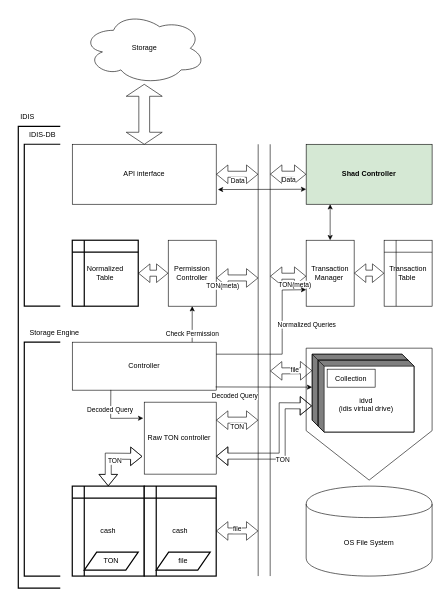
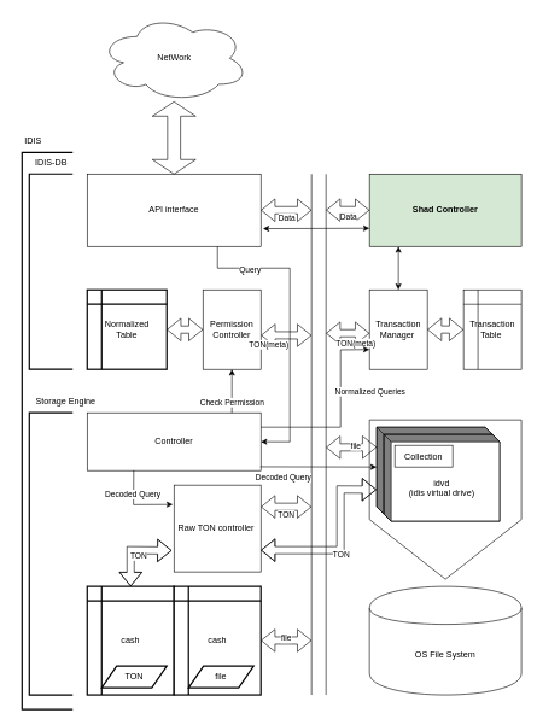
  <mxCell id="0" />
  <mxCell id="1" parent="0" />
  <mxCell id="2" value="" style="shape=offPageConnector;whiteSpace=wrap;html=1;" vertex="1" parent="1"><mxGeometry x="510" y="580" width="210" height="220" as="geometry" /></mxCell>
  <mxCell id="3" value="OS File System" style="shape=cylinder;whiteSpace=wrap;html=1;boundedLbl=1;backgroundOutline=1;" vertex="1" parent="1"><mxGeometry x="510" y="810" width="210" height="150" as="geometry" /></mxCell>
  <mxCell id="4" value="cash" style="shape=internalStorage;whiteSpace=wrap;html=1;dx=20;dy=20;rounded=0;arcSize=8;strokeWidth=2;" vertex="1" parent="1"><mxGeometry x="120" y="810" width="120" height="150" as="geometry" /></mxCell>
  <mxCell id="5" value="" style="strokeWidth=2;html=1;shape=mxgraph.flowchart.annotation_1;align=left;pointerEvents=1;" vertex="1" parent="1"><mxGeometry x="40" y="570" width="60" height="390" as="geometry" /></mxCell>
  <mxCell id="6" value="Storage Engine" style="text;html=1;align=center;verticalAlign=middle;resizable=0;points=[];autosize=1;strokeColor=none;fillColor=none;" vertex="1" parent="1"><mxGeometry x="35" y="540" width="110" height="30" as="geometry" /></mxCell>
  <mxCell id="7" value="" style="strokeWidth=2;html=1;shape=mxgraph.flowchart.annotation_1;align=left;pointerEvents=1;" vertex="1" parent="1"><mxGeometry x="40" y="240" width="60" height="270" as="geometry" /></mxCell>
  <mxCell id="8" value="API interface" style="rounded=0;whiteSpace=wrap;html=1;" vertex="1" parent="1"><mxGeometry x="120" y="240" width="240" height="100" as="geometry" /></mxCell>
  <mxCell id="9" value="Controller" style="rounded=0;whiteSpace=wrap;html=1;" vertex="1" parent="1"><mxGeometry x="120" y="570" width="240" height="80" as="geometry" /></mxCell>
  <mxCell id="10" value="idvd&lt;br&gt;(idis&amp;nbsp;virtual drive)" style="html=1;dashed=0;whiteSpace=wrap;shape=mxgraph.dfd.externalEntity" vertex="1" parent="1"><mxGeometry x="520" y="590" width="160" height="120" as="geometry" /></mxCell>
  <mxCell id="11" value="Id" style="autosize=1;part=1;resizable=0;strokeColor=inherit;fillColor=inherit;gradientColor=inherit;" vertex="1" parent="10"><mxGeometry width="20" height="20" relative="1" as="geometry"><mxPoint x="15" y="15" as="offset" /></mxGeometry></mxCell>
  <mxCell id="12" value="Data" style="shape=parallelogram;html=1;strokeWidth=2;perimeter=parallelogramPerimeter;whiteSpace=wrap;rounded=0;arcSize=12;size=0.23;" vertex="1" parent="10"><mxGeometry x="60" y="76.364" width="90" height="32.727" as="geometry" /></mxCell>
  <mxCell id="13" value="&lt;div&gt;&lt;br&gt;&lt;/div&gt;&lt;div&gt;&lt;br&gt;&lt;/div&gt;idvd&lt;br&gt;(idis&amp;nbsp;virtual drive)" style="html=1;dashed=0;whiteSpace=wrap;shape=mxgraph.dfd.externalEntity" vertex="1" parent="1"><mxGeometry x="530" y="600" width="160" height="120" as="geometry" /></mxCell>
  <mxCell id="14" value="Collection" style="autosize=1;part=1;resizable=0;strokeColor=inherit;fillColor=inherit;gradientColor=inherit;rounded=0;" vertex="1" parent="13"><mxGeometry width="80" height="30" relative="1" as="geometry"><mxPoint x="15" y="15" as="offset" /></mxGeometry></mxCell>
  <mxCell id="15" value="Raw TON&amp;nbsp;controller&amp;nbsp;" style="rounded=0;whiteSpace=wrap;html=1;" vertex="1" parent="1"><mxGeometry x="240" y="670" width="120" height="120" as="geometry" /></mxCell>
  <mxCell id="16" value="" style="shape=flexArrow;endArrow=classic;startArrow=classic;html=1;rounded=0;entryX=-0.027;entryY=0.754;entryDx=0;entryDy=0;exitX=0.5;exitY=0;exitDx=0;exitDy=0;entryPerimeter=0;" edge="1" parent="1" source="4" target="15"><mxGeometry width="100" height="100" relative="1" as="geometry"><mxPoint x="120" y="800" as="sourcePoint" /><mxPoint x="220" y="700" as="targetPoint" /><Array as="points"><mxPoint x="180" y="760" /></Array></mxGeometry></mxCell>
  <mxCell id="17" value="TON" style="edgeLabel;html=1;align=center;verticalAlign=middle;resizable=0;points=[];" vertex="1" connectable="0" parent="16"><mxGeometry x="-0.198" y="-3" relative="1" as="geometry"><mxPoint x="7" as="offset" /></mxGeometry></mxCell>
  <mxCell id="18" value="" style="endArrow=classic;html=1;rounded=0;exitX=0.268;exitY=0.995;exitDx=0;exitDy=0;exitPerimeter=0;entryX=-0.014;entryY=0.223;entryDx=0;entryDy=0;entryPerimeter=0;" edge="1" parent="1" source="9" target="15"><mxGeometry width="50" height="50" relative="1" as="geometry"><mxPoint x="140" y="710" as="sourcePoint" /><mxPoint x="190" y="660" as="targetPoint" /><Array as="points"><mxPoint x="184" y="697" /></Array></mxGeometry></mxCell>
  <mxCell id="19" value="Decoded Query" style="edgeLabel;html=1;align=center;verticalAlign=middle;resizable=0;points=[];" vertex="1" connectable="0" parent="18"><mxGeometry x="-0.354" y="-2" relative="1" as="geometry"><mxPoint as="offset" /></mxGeometry></mxCell>
  <mxCell id="20" value="" style="shape=link;html=1;rounded=0;width=20;" edge="1" parent="1"><mxGeometry width="100" relative="1" as="geometry"><mxPoint x="440" y="240" as="sourcePoint" /><mxPoint x="440" y="960" as="targetPoint" /></mxGeometry></mxCell>
  <mxCell id="21" value="" style="shape=flexArrow;endArrow=classic;startArrow=classic;html=1;rounded=0;entryX=-0.003;entryY=0.719;entryDx=0;entryDy=0;entryPerimeter=0;exitX=1;exitY=0.75;exitDx=0;exitDy=0;" edge="1" parent="1" source="15" target="10"><mxGeometry width="100" height="100" relative="1" as="geometry"><mxPoint x="400" y="770" as="sourcePoint" /><mxPoint x="500" y="670" as="targetPoint" /><Array as="points"><mxPoint x="470" y="760" /><mxPoint x="470" y="676" /></Array></mxGeometry></mxCell>
  <mxCell id="22" value="TON" style="edgeLabel;html=1;align=center;verticalAlign=middle;resizable=0;points=[];" vertex="1" connectable="0" parent="21"><mxGeometry x="-0.171" y="1" relative="1" as="geometry"><mxPoint x="9" y="6" as="offset" /></mxGeometry></mxCell>
  <mxCell id="23" value="" style="shape=flexArrow;endArrow=classic;startArrow=classic;html=1;rounded=0;exitX=1;exitY=0.25;exitDx=0;exitDy=0;" edge="1" parent="1" source="15"><mxGeometry width="100" height="100" relative="1" as="geometry"><mxPoint x="380" y="700" as="sourcePoint" /><mxPoint x="430" y="700" as="targetPoint" /></mxGeometry></mxCell>
  <mxCell id="24" value="TON" style="edgeLabel;html=1;align=center;verticalAlign=middle;resizable=0;points=[];" vertex="1" connectable="0" parent="23"><mxGeometry x="-0.019" y="2" relative="1" as="geometry"><mxPoint y="12" as="offset" /></mxGeometry></mxCell>
  <mxCell id="25" value="" style="shape=flexArrow;endArrow=classic;startArrow=classic;html=1;rounded=0;exitX=1;exitY=0.25;exitDx=0;exitDy=0;" edge="1" parent="1"><mxGeometry width="100" height="100" relative="1" as="geometry"><mxPoint x="360" y="884.76" as="sourcePoint" /><mxPoint x="430" y="884.76" as="targetPoint" /></mxGeometry></mxCell>
  <mxCell id="26" value="file" style="edgeLabel;html=1;align=center;verticalAlign=middle;resizable=0;points=[];" vertex="1" connectable="0" parent="25"><mxGeometry x="-0.019" y="3" relative="1" as="geometry"><mxPoint as="offset" /></mxGeometry></mxCell>
  <mxCell id="27" value="cash" style="shape=internalStorage;whiteSpace=wrap;html=1;dx=20;dy=20;rounded=0;arcSize=8;strokeWidth=2;" vertex="1" parent="1"><mxGeometry x="240" y="810" width="120" height="150" as="geometry" /></mxCell>
  <mxCell id="28" value="file" style="shape=parallelogram;html=1;strokeWidth=2;perimeter=parallelogramPerimeter;whiteSpace=wrap;rounded=0;arcSize=12;size=0.23;" vertex="1" parent="1"><mxGeometry x="260" y="920" width="90" height="30" as="geometry" /></mxCell>
  <mxCell id="29" value="TON" style="shape=parallelogram;html=1;strokeWidth=2;perimeter=parallelogramPerimeter;whiteSpace=wrap;rounded=0;arcSize=12;size=0.23;" vertex="1" parent="1"><mxGeometry x="140" y="920" width="90" height="30" as="geometry" /></mxCell>
  <mxCell id="30" value="" style="shape=flexArrow;endArrow=classic;startArrow=classic;html=1;rounded=0;entryX=0;entryY=0;entryDx=0;entryDy=27.5;entryPerimeter=0;" edge="1" parent="1" target="10"><mxGeometry width="100" height="100" relative="1" as="geometry"><mxPoint x="450" y="618" as="sourcePoint" /><mxPoint x="490" y="600" as="targetPoint" /></mxGeometry></mxCell>
  <mxCell id="31" value="file" style="edgeLabel;html=1;align=center;verticalAlign=middle;resizable=0;points=[];" vertex="1" connectable="0" parent="30"><mxGeometry x="0.158" y="2" relative="1" as="geometry"><mxPoint as="offset" /></mxGeometry></mxCell>
  <mxCell id="32" value="" style="endArrow=classic;html=1;rounded=0;entryX=0;entryY=0;entryDx=0;entryDy=55;entryPerimeter=0;exitX=0.996;exitY=0.933;exitDx=0;exitDy=0;exitPerimeter=0;" edge="1" parent="1" source="9" target="10"><mxGeometry width="50" height="50" relative="1" as="geometry"><mxPoint x="360" y="640" as="sourcePoint" /><mxPoint x="410" y="590" as="targetPoint" /></mxGeometry></mxCell>
  <mxCell id="33" value="Decoded Query" style="edgeLabel;html=1;align=center;verticalAlign=middle;resizable=0;points=[];" vertex="1" connectable="0" parent="32"><mxGeometry x="-0.384" y="-1" relative="1" as="geometry"><mxPoint x="-19" y="14" as="offset" /></mxGeometry></mxCell>
  <mxCell id="34" value="IDIS-DB" style="text;html=1;align=center;verticalAlign=middle;resizable=0;points=[];autosize=1;strokeColor=none;fillColor=none;" vertex="1" parent="1"><mxGeometry x="35" y="210" width="70" height="30" as="geometry" /></mxCell>
  <mxCell id="35" value="Permission&lt;br&gt;Controller" style="rounded=0;whiteSpace=wrap;html=1;" vertex="1" parent="1"><mxGeometry x="280" y="400" width="80" height="110" as="geometry" /></mxCell>
  <mxCell id="36" value="Normalized&lt;br&gt;Table" style="shape=internalStorage;whiteSpace=wrap;html=1;dx=20;dy=20;rounded=0;arcSize=8;strokeWidth=2;" vertex="1" parent="1"><mxGeometry x="120" y="400" width="110" height="110" as="geometry" /></mxCell>
  <mxCell id="37" value="" style="shape=flexArrow;endArrow=classic;startArrow=classic;html=1;rounded=0;exitX=1;exitY=0.5;exitDx=0;exitDy=0;entryX=0;entryY=0.5;entryDx=0;entryDy=0;" edge="1" parent="1" source="36" target="35"><mxGeometry width="100" height="100" relative="1" as="geometry"><mxPoint x="240" y="460" as="sourcePoint" /><mxPoint x="340" y="360" as="targetPoint" /></mxGeometry></mxCell>
  <mxCell id="38" value="" style="strokeWidth=2;html=1;shape=mxgraph.flowchart.annotation_1;align=left;pointerEvents=1;" vertex="1" parent="1"><mxGeometry x="30" y="210" width="70" height="770" as="geometry" /></mxCell>
  <mxCell id="39" value="IDIS" style="text;html=1;align=center;verticalAlign=middle;resizable=0;points=[];autosize=1;strokeColor=none;fillColor=none;" vertex="1" parent="1"><mxGeometry x="20" y="180" width="50" height="30" as="geometry" /></mxCell>
  <mxCell id="40" value="Shad Controller" style="rounded=0;whiteSpace=wrap;html=1;fontStyle=1;fillColor=#d5e8d4;" vertex="1" parent="1"><mxGeometry x="510" y="240" width="210" height="100" as="geometry" /></mxCell>
  <mxCell id="41" value="" style="shape=flexArrow;endArrow=classic;startArrow=classic;html=1;rounded=0;" edge="1" parent="1"><mxGeometry width="100" height="100" relative="1" as="geometry"><mxPoint x="360" y="290" as="sourcePoint" /><mxPoint x="430" y="290" as="targetPoint" /></mxGeometry></mxCell>
  <mxCell id="42" value="Data" style="edgeLabel;html=1;align=center;verticalAlign=middle;resizable=0;points=[];" vertex="1" connectable="0" parent="41"><mxGeometry x="-0.005" y="1" relative="1" as="geometry"><mxPoint y="11" as="offset" /></mxGeometry></mxCell>
  <mxCell id="43" value="" style="shape=flexArrow;endArrow=classic;startArrow=classic;html=1;rounded=0;entryX=1.003;entryY=0.571;entryDx=0;entryDy=0;entryPerimeter=0;" edge="1" parent="1" target="35"><mxGeometry width="100" height="100" relative="1" as="geometry"><mxPoint x="430" y="463" as="sourcePoint" /><mxPoint x="319.76" y="510" as="targetPoint" /></mxGeometry></mxCell>
  <mxCell id="44" value="TON(meta)" style="edgeLabel;html=1;align=center;verticalAlign=middle;resizable=0;points=[];" vertex="1" connectable="0" parent="43"><mxGeometry x="0.309" relative="1" as="geometry"><mxPoint x="-14" y="13" as="offset" /></mxGeometry></mxCell>
+ <mxCell id="45" value="" style="endArrow=classic;html=1;rounded=0;exitX=0.75;exitY=1;exitDx=0;exitDy=0;entryX=1;entryY=0.5;entryDx=0;entryDy=0;" edge="1" parent="1" source="8" target="9"><mxGeometry width="50" height="50" relative="1" as="geometry"><mxPoint x="240" y="400" as="sourcePoint" /><mxPoint x="290" y="350" as="targetPoint" /><Array as="points"><mxPoint x="300" y="370" /><mxPoint x="400" y="370" /><mxPoint x="400" y="610" /></Array></mxGeometry></mxCell>
+ <mxCell id="46" value="Query" style="edgeLabel;html=1;align=center;verticalAlign=middle;resizable=0;points=[];" vertex="1" connectable="0" parent="45"><mxGeometry x="-0.637" y="-1" relative="1" as="geometry"><mxPoint as="offset" /></mxGeometry></mxCell>
  <mxCell id="47" value="" style="endArrow=classic;html=1;rounded=0;exitX=0.833;exitY=0;exitDx=0;exitDy=0;exitPerimeter=0;" edge="1" parent="1" source="9"><mxGeometry width="50" height="50" relative="1" as="geometry"><mxPoint x="270" y="560" as="sourcePoint" /><mxPoint x="320" y="510" as="targetPoint" /></mxGeometry></mxCell>
  <mxCell id="48" value="Check Permission" style="edgeLabel;html=1;align=center;verticalAlign=middle;resizable=0;points=[];" vertex="1" connectable="0" parent="47"><mxGeometry x="0.021" relative="1" as="geometry"><mxPoint y="16" as="offset" /></mxGeometry></mxCell>
  <mxCell id="49" value="Transaction&lt;br&gt;Table&amp;nbsp;" style="shape=internalStorage;whiteSpace=wrap;html=1;backgroundOutline=1;" vertex="1" parent="1"><mxGeometry x="640" y="400" width="80" height="110" as="geometry" /></mxCell>
  <mxCell id="50" value="Transaction Manager&amp;nbsp;" style="rounded=0;whiteSpace=wrap;html=1;" vertex="1" parent="1"><mxGeometry x="510" y="400" width="80" height="110" as="geometry" /></mxCell>
  <mxCell id="51" value="" style="shape=flexArrow;endArrow=classic;startArrow=classic;html=1;rounded=0;" edge="1" parent="1"><mxGeometry width="100" height="100" relative="1" as="geometry"><mxPoint x="450" y="289.8" as="sourcePoint" /><mxPoint x="510" y="290" as="targetPoint" /></mxGeometry></mxCell>
  <mxCell id="52" value="Data" style="edgeLabel;html=1;align=center;verticalAlign=middle;resizable=0;points=[];" vertex="1" connectable="0" parent="51"><mxGeometry x="-0.005" y="1" relative="1" as="geometry"><mxPoint y="11" as="offset" /></mxGeometry></mxCell>
  <mxCell id="53" value="" style="shape=flexArrow;endArrow=classic;startArrow=classic;html=1;rounded=0;entryX=1.003;entryY=0.571;entryDx=0;entryDy=0;entryPerimeter=0;" edge="1" parent="1"><mxGeometry width="100" height="100" relative="1" as="geometry"><mxPoint x="510" y="460" as="sourcePoint" /><mxPoint x="450" y="460" as="targetPoint" /></mxGeometry></mxCell>
  <mxCell id="54" value="TON(meta)" style="edgeLabel;html=1;align=center;verticalAlign=middle;resizable=0;points=[];" vertex="1" connectable="0" parent="53"><mxGeometry x="0.309" relative="1" as="geometry"><mxPoint x="19" y="13" as="offset" /></mxGeometry></mxCell>
  <mxCell id="55" value="" style="shape=flexArrow;endArrow=classic;startArrow=classic;html=1;rounded=0;exitX=1;exitY=0.5;exitDx=0;exitDy=0;entryX=0;entryY=0.5;entryDx=0;entryDy=0;" edge="1" parent="1" target="49"><mxGeometry width="100" height="100" relative="1" as="geometry"><mxPoint x="590" y="454.8" as="sourcePoint" /><mxPoint x="640" y="454.8" as="targetPoint" /></mxGeometry></mxCell>
  <mxCell id="56" value="" style="endArrow=classic;startArrow=classic;html=1;rounded=0;exitX=0.5;exitY=0;exitDx=0;exitDy=0;" edge="1" parent="1" source="50"><mxGeometry width="50" height="50" relative="1" as="geometry"><mxPoint x="500" y="390" as="sourcePoint" /><mxPoint x="550" y="340" as="targetPoint" /></mxGeometry></mxCell>
  <mxCell id="57" value="" style="endArrow=classic;startArrow=classic;html=1;rounded=0;exitX=1.012;exitY=0.755;exitDx=0;exitDy=0;exitPerimeter=0;entryX=0;entryY=0.75;entryDx=0;entryDy=0;" edge="1" parent="1" source="8" target="40"><mxGeometry width="50" height="50" relative="1" as="geometry"><mxPoint x="480" y="400" as="sourcePoint" /><mxPoint x="530" y="350" as="targetPoint" /></mxGeometry></mxCell>
  <mxCell id="58" value="" style="endArrow=classic;html=1;rounded=0;entryX=0;entryY=0.75;entryDx=0;entryDy=0;exitX=1;exitY=0.25;exitDx=0;exitDy=0;" edge="1" parent="1" source="9" target="50"><mxGeometry width="50" height="50" relative="1" as="geometry"><mxPoint x="400" y="370" as="sourcePoint" /><mxPoint x="500" y="360" as="targetPoint" /><Array as="points"><mxPoint x="470" y="590" /><mxPoint x="470" y="550" /><mxPoint x="470" y="483" /></Array></mxGeometry></mxCell>
  <mxCell id="59" value="Normalized Queries" style="edgeLabel;html=1;align=center;verticalAlign=middle;resizable=0;points=[];" vertex="1" connectable="0" parent="58"><mxGeometry x="0.23" y="1" relative="1" as="geometry"><mxPoint x="41" y="-2" as="offset" /></mxGeometry></mxCell>
  <mxCell id="60" value="" style="shape=doubleArrow;direction=south;whiteSpace=wrap;html=1;" vertex="1" parent="1"><mxGeometry x="210" y="140" width="60" height="100" as="geometry" /></mxCell>
- <mxCell id="61" value="Storage" style="shape=cloud;whiteSpace=wrap;html=1;" vertex="1" parent="1"><mxGeometry x="137.5" y="20" width="205" height="120" as="geometry" /></mxCell>
+ <mxCell id="61" value="NetWork" style="shape=cloud;whiteSpace=wrap;html=1;" vertex="1" parent="1"><mxGeometry x="137.5" y="20" width="205" height="120" as="geometry" /></mxCell>
